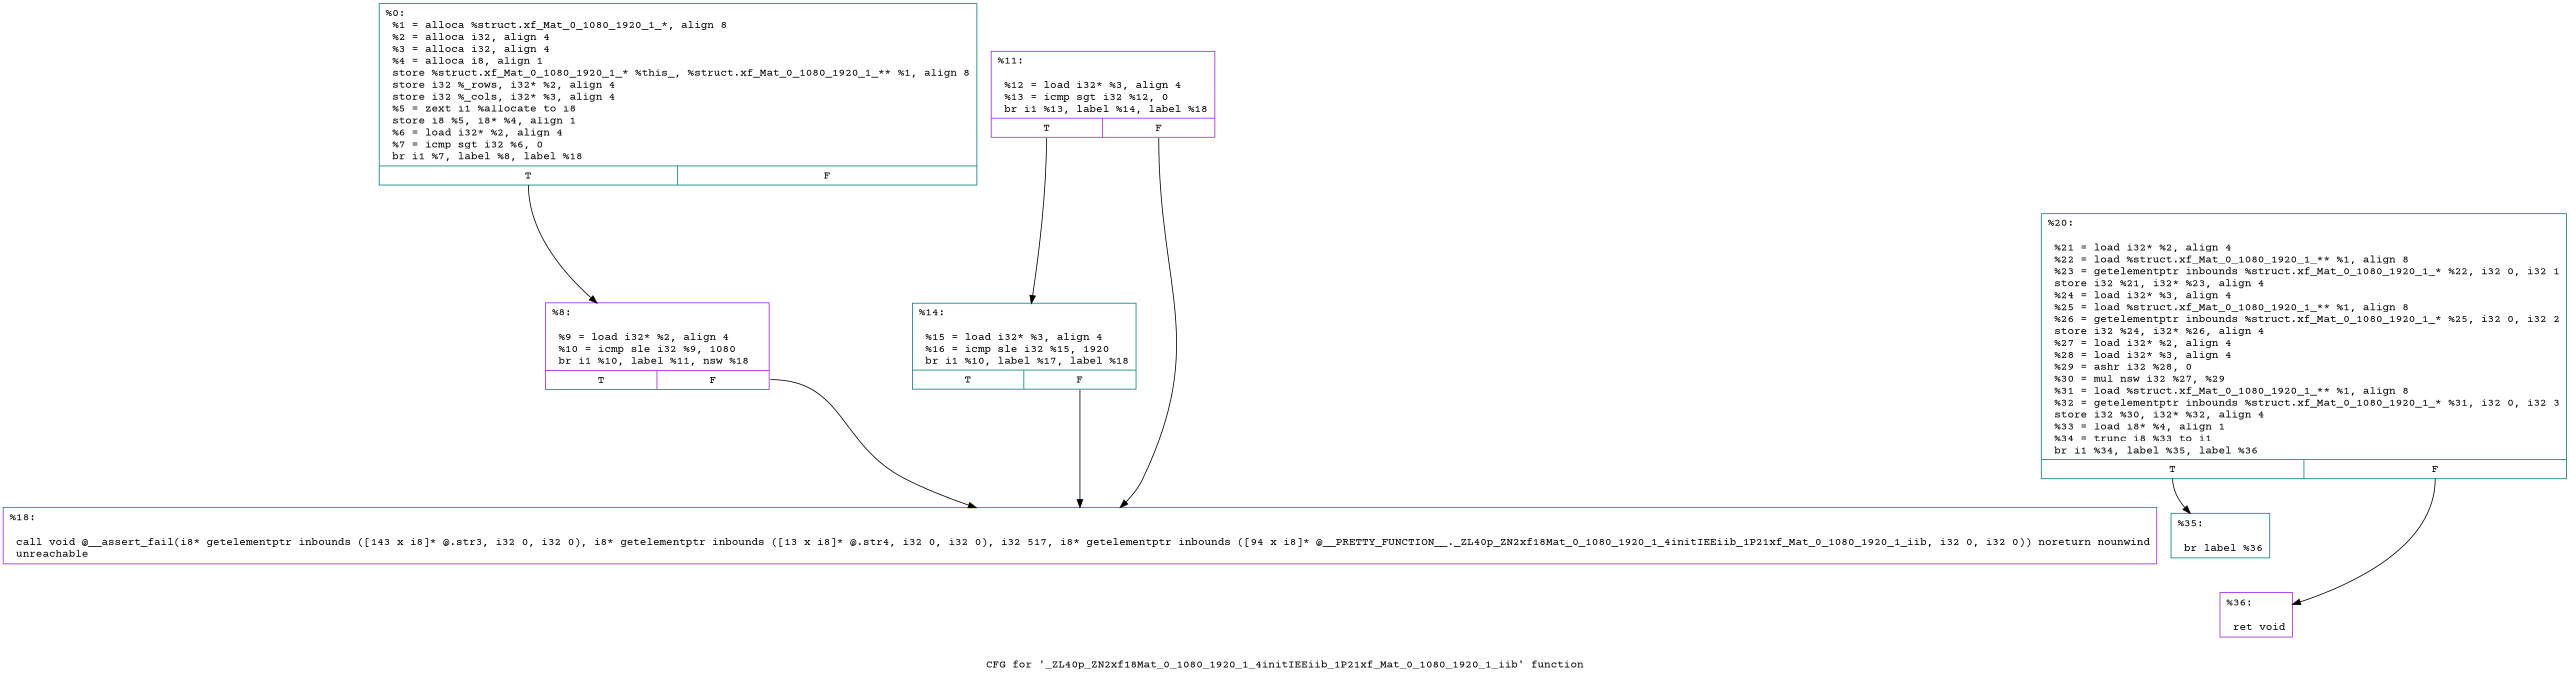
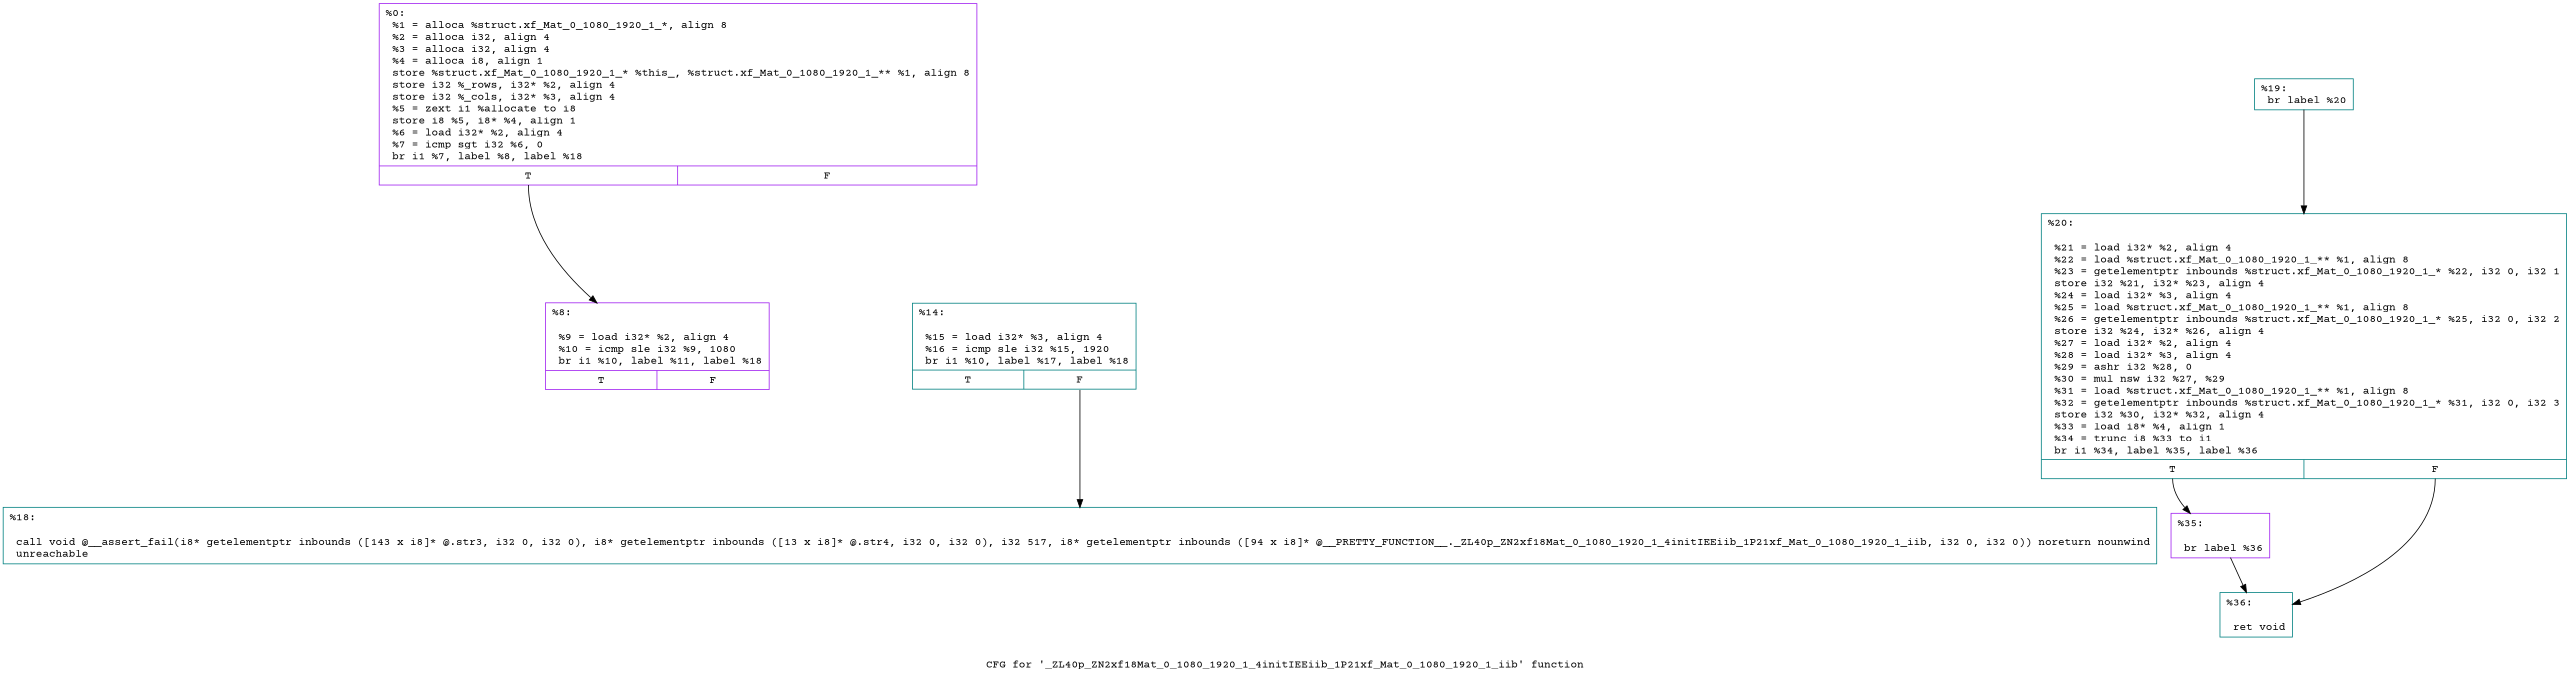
  digraph {
    fontname="Courier Prime"
    label="CFG for '_ZL40p_ZN2xf18Mat_0_1080_1920_1_4initIEEiib_1P21xf_Mat_0_1080_1920_1_iib' function"
    node [color=purple fontname="Courier Prime" shape=record]
    edge [fontname="Courier Prime" tailport=s0]
-   n1 [color=teal label="{%0:\l  %1 = alloca %struct.xf_Mat_0_1080_1920_1_*, align 8\l  %2 = alloca i32, align 4\l  %3 = alloca i32, align 4\l  %4 = alloca i8, align 1\l  store %struct.xf_Mat_0_1080_1920_1_* %this_, %struct.xf_Mat_0_1080_1920_1_** %1, align 8\l  store i32 %_rows, i32* %2, align 4\l  store i32 %_cols, i32* %3, align 4\l  %5 = zext i1 %allocate to i8\l  store i8 %5, i8* %4, align 1\l  %6 = load i32* %2, align 4\l  %7 = icmp sgt i32 %6, 0\l  br i1 %7, label %8, label %18\l|{<s0>T|<s1>F}}"]
-   n2 [label="{%8:\l\l  %9 = load i32* %2, align 4\l  %10 = icmp sle i32 %9, 1080\l  br i1 %10, label %11, nsw %18\l|{<s0>T|<s1>F}}"]
-   n3 [label="{%18:\l\l  call void @__assert_fail(i8* getelementptr inbounds ([143 x i8]* @.str3, i32 0, i32 0), i8* getelementptr inbounds ([13 x i8]* @.str4, i32 0, i32 0), i32 517, i8* getelementptr inbounds ([94 x i8]* @__PRETTY_FUNCTION__._ZL40p_ZN2xf18Mat_0_1080_1920_1_4initIEEiib_1P21xf_Mat_0_1080_1920_1_iib, i32 0, i32 0)) noreturn nounwind\l  unreachable\l}"]
-   n4 [label="{%11:\l\l  %12 = load i32* %3, align 4\l  %13 = icmp sgt i32 %12, 0\l  br i1 %13, label %14, label %18\l|{<s0>T|<s1>F}}"]
+   n1 [label="{%0:\l  %1 = alloca %struct.xf_Mat_0_1080_1920_1_*, align 8\l  %2 = alloca i32, align 4\l  %3 = alloca i32, align 4\l  %4 = alloca i8, align 1\l  store %struct.xf_Mat_0_1080_1920_1_* %this_, %struct.xf_Mat_0_1080_1920_1_** %1, align 8\l  store i32 %_rows, i32* %2, align 4\l  store i32 %_cols, i32* %3, align 4\l  %5 = zext i1 %allocate to i8\l  store i8 %5, i8* %4, align 1\l  %6 = load i32* %2, align 4\l  %7 = icmp sgt i32 %6, 0\l  br i1 %7, label %8, label %18\l|{<s0>T|<s1>F}}"]
+   n2 [label="{%8:\l\l  %9 = load i32* %2, align 4\l  %10 = icmp sle i32 %9, 1080\l  br i1 %10, label %11, label %18\l|{<s0>T|<s1>F}}"]
+   n3 [color=teal label="{%18:\l\l  call void @__assert_fail(i8* getelementptr inbounds ([143 x i8]* @.str3, i32 0, i32 0), i8* getelementptr inbounds ([13 x i8]* @.str4, i32 0, i32 0), i32 517, i8* getelementptr inbounds ([94 x i8]* @__PRETTY_FUNCTION__._ZL40p_ZN2xf18Mat_0_1080_1920_1_4initIEEiib_1P21xf_Mat_0_1080_1920_1_iib, i32 0, i32 0)) noreturn nounwind\l  unreachable\l}"]
    n5 [color=teal label="{%14:\l\l  %15 = load i32* %3, align 4\l  %16 = icmp sle i32 %15, 1920\l  br i1 %10, label %17, label %18\l|{<s0>T|<s1>F}}"]
    n6 [color=teal label="{%20:\l\l  %21 = load i32* %2, align 4\l  %22 = load %struct.xf_Mat_0_1080_1920_1_** %1, align 8\l  %23 = getelementptr inbounds %struct.xf_Mat_0_1080_1920_1_* %22, i32 0, i32 1\l  store i32 %21, i32* %23, align 4\l  %24 = load i32* %3, align 4\l  %25 = load %struct.xf_Mat_0_1080_1920_1_** %1, align 8\l  %26 = getelementptr inbounds %struct.xf_Mat_0_1080_1920_1_* %25, i32 0, i32 2\l  store i32 %24, i32* %26, align 4\l  %27 = load i32* %2, align 4\l  %28 = load i32* %3, align 4\l  %29 = ashr i32 %28, 0\l  %30 = mul nsw i32 %27, %29\l  %31 = load %struct.xf_Mat_0_1080_1920_1_** %1, align 8\l  %32 = getelementptr inbounds %struct.xf_Mat_0_1080_1920_1_* %31, i32 0, i32 3\l  store i32 %30, i32* %32, align 4\l  %33 = load i8* %4, align 1\l  %34 = trunc i8 %33 to i1\l  br i1 %34, label %35, label %36\l|{<s0>T|<s1>F}}"]
-   n7 [color=teal label="{%35:\l\l  br label %36\l}"]
-   n8 [label="{%36:\l\l  ret void\l}"]
+   n7 [label="{%35:\l\l  br label %36\l}"]
+   n8 [color=teal label="{%36:\l\l  ret void\l}"]
+   n9 [color=teal label="{%19:                                                  \l  br label %20\l}"]
    n1 -> n2
-   n2 -> n3 [tailport=s1]
-   n4 -> n3 [tailport=s1]
-   n4 -> n5
    n5 -> n3 [tailport=s1]
    n6 -> n7
    n6 -> n8 [tailport=s1]
+   n7 -> n8
+   n9 -> n6
  }
